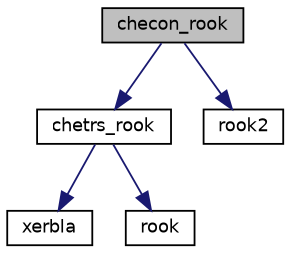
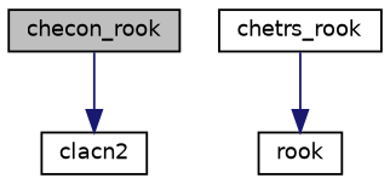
  digraph {
    fontname="DejaVu Sans"
    rankdir=TB
    node [color=black fillcolor=white fontname="DejaVu Sans" fontsize=10 shape=record style=filled]
    edge [color=midnightblue fontname="DejaVu Sans" fontsize=10 labelfontname=Helvetica labelfontsize=10 style=solid]
    n1 [fillcolor=grey75 fontcolor=black height=0.2 label=checon_rook width=0.4]
    n2 [height=0.2 label=chetrs_rook width=0.4]
-   n3 [height=0.2 label=rook2 width=0.4]
-   n4 [height=0.2 label=xerbla width=0.4]
+   n3 [height=0.2 label=clacn2 width=0.4]
    n5 [height=0.2 label=rook width=0.4]
-   n1 -> n2
    n1 -> n3
-   n2 -> n4
    n2 -> n5
  }
